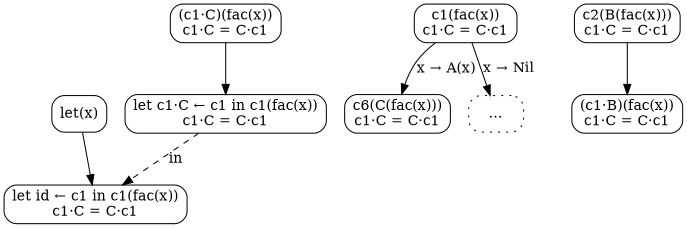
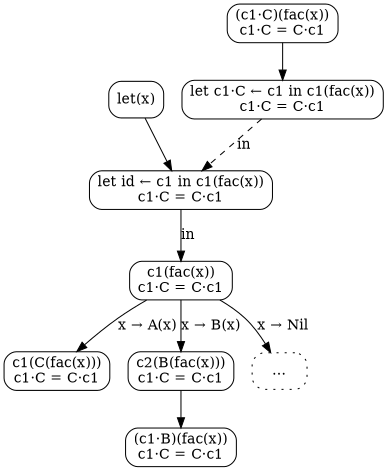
  digraph {
    node [shape=box style=rounded]
    n1 [label="let(x)"]
    n2 [label="let id ← c1 in c1(fac(x))\nc1·C = C·c1"]
    n3 [label="c1(fac(x))\nc1·C = C·c1"]
-   n4 [label="c6(C(fac(x)))\nc1·C = C·c1"]
+   n4 [label="c1(C(fac(x)))\nc1·C = C·c1"]
    n5 [label="c2(B(fac(x)))\nc1·C = C·c1"]
    n6 [label="…" style="dotted,rounded"]
    n7 [label="(c1·B)(fac(x))\nc1·C = C·c1"]
    n8 [label="(c1·C)(fac(x))\nc1·C = C·c1"]
    n9 [label="let c1·C ← c1 in c1(fac(x))\nc1·C = C·c1"]
    n1 -> n2
+   n2 -> n3 [label=in]
    n3 -> n4 [label="x → A(x)"]
+   n3 -> n5 [label="x → B(x)"]
    n3 -> n6 [label="x → Nil"]
    n5 -> n7
    n8 -> n9
    n9 -> n2 [label=in style=dashed]
  }
